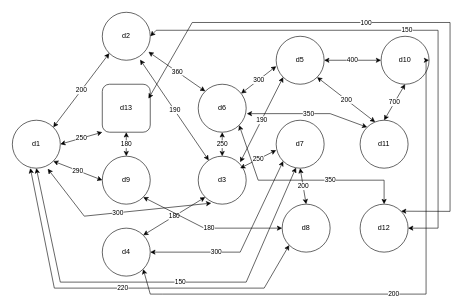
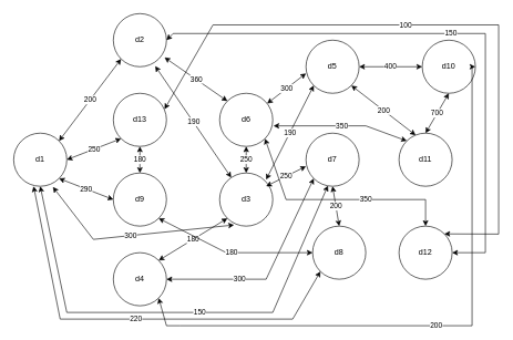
  <mxCell id="0" />
  <mxCell id="1" parent="0" />
  <mxCell id="2" value="d1" style="ellipse;whiteSpace=wrap;html=1;aspect=fixed;" vertex="1" parent="1"><mxGeometry x="20" y="200" width="80" height="80" as="geometry" /></mxCell>
  <mxCell id="3" value="d2" style="ellipse;whiteSpace=wrap;html=1;aspect=fixed;" vertex="1" parent="1"><mxGeometry x="170" y="20" width="80" height="80" as="geometry" /></mxCell>
  <mxCell id="4" value="d11" style="ellipse;whiteSpace=wrap;html=1;aspect=fixed;" vertex="1" parent="1"><mxGeometry x="600" y="200" width="80" height="80" as="geometry" /></mxCell>
- <mxCell id="5" value="d13" style="whiteSpace=wrap;html=1;aspect=fixed;rounded=1;" vertex="1" parent="1"><mxGeometry x="170" y="140" width="80" height="80" as="geometry" /></mxCell>
+ <mxCell id="5" value="d13" style="ellipse;whiteSpace=wrap;html=1;aspect=fixed;" vertex="1" parent="1"><mxGeometry x="170" y="140" width="80" height="80" as="geometry" /></mxCell>
  <mxCell id="6" value="d8" style="ellipse;whiteSpace=wrap;html=1;aspect=fixed;" vertex="1" parent="1"><mxGeometry x="470" y="340" width="80" height="80" as="geometry" /></mxCell>
  <mxCell id="7" value="d7" style="ellipse;whiteSpace=wrap;html=1;aspect=fixed;" vertex="1" parent="1"><mxGeometry x="460" y="200" width="80" height="80" as="geometry" /></mxCell>
  <mxCell id="8" value="d9" style="ellipse;whiteSpace=wrap;html=1;aspect=fixed;" vertex="1" parent="1"><mxGeometry x="170" y="260" width="80" height="80" as="geometry" /></mxCell>
  <mxCell id="9" value="d4" style="ellipse;whiteSpace=wrap;html=1;aspect=fixed;" vertex="1" parent="1"><mxGeometry x="170" y="380" width="80" height="80" as="geometry" /></mxCell>
  <mxCell id="10" value="d3" style="ellipse;whiteSpace=wrap;html=1;aspect=fixed;" vertex="1" parent="1"><mxGeometry x="330" y="260" width="80" height="80" as="geometry" /></mxCell>
  <mxCell id="11" value="d10" style="ellipse;whiteSpace=wrap;html=1;aspect=fixed;" vertex="1" parent="1"><mxGeometry x="635" y="60" width="80" height="80" as="geometry" /></mxCell>
  <mxCell id="12" value="d6" style="ellipse;whiteSpace=wrap;html=1;aspect=fixed;" vertex="1" parent="1"><mxGeometry x="330" y="140" width="80" height="80" as="geometry" /></mxCell>
  <mxCell id="13" value="d12" style="ellipse;whiteSpace=wrap;html=1;aspect=fixed;" vertex="1" parent="1"><mxGeometry x="600" y="340" width="80" height="80" as="geometry" /></mxCell>
  <mxCell id="14" value="d5" style="ellipse;whiteSpace=wrap;html=1;aspect=fixed;" vertex="1" parent="1"><mxGeometry x="460" y="60" width="80" height="80" as="geometry" /></mxCell>
  <mxCell id="15" value="400" style="endArrow=classic;startArrow=classic;html=1;rounded=0;entryX=1;entryY=0.5;entryDx=0;entryDy=0;exitX=0;exitY=0.5;exitDx=0;exitDy=0;" edge="1" parent="1" source="11" target="14"><mxGeometry width="50" height="50" relative="1" as="geometry"><mxPoint x="350" y="290" as="sourcePoint" /><mxPoint x="400" y="240" as="targetPoint" /></mxGeometry></mxCell>
  <mxCell id="16" value="300" style="endArrow=classic;startArrow=classic;html=1;rounded=0;entryX=0;entryY=0.625;entryDx=0;entryDy=0;entryPerimeter=0;" edge="1" parent="1" source="12" target="14"><mxGeometry width="50" height="50" relative="1" as="geometry"><mxPoint x="350" y="290" as="sourcePoint" /><mxPoint x="400" y="240" as="targetPoint" /></mxGeometry></mxCell>
  <mxCell id="17" value="180" style="endArrow=classic;startArrow=classic;html=1;rounded=0;exitX=1;exitY=0;exitDx=0;exitDy=0;entryX=0;entryY=1;entryDx=0;entryDy=0;" edge="1" parent="1" source="9" target="10"><mxGeometry width="50" height="50" relative="1" as="geometry"><mxPoint x="350" y="290" as="sourcePoint" /><mxPoint x="400" y="240" as="targetPoint" /></mxGeometry></mxCell>
  <mxCell id="18" value="190" style="endArrow=classic;startArrow=classic;html=1;rounded=0;entryX=0;entryY=1;entryDx=0;entryDy=0;" edge="1" parent="1" target="14"><mxGeometry width="50" height="50" relative="1" as="geometry"><mxPoint x="400" y="270" as="sourcePoint" /><mxPoint x="400" y="240" as="targetPoint" /></mxGeometry></mxCell>
  <mxCell id="19" value="250" style="endArrow=classic;startArrow=classic;html=1;rounded=0;exitX=0.5;exitY=0;exitDx=0;exitDy=0;entryX=0.5;entryY=1;entryDx=0;entryDy=0;" edge="1" parent="1" source="10" target="12"><mxGeometry width="50" height="50" relative="1" as="geometry"><mxPoint x="350" y="290" as="sourcePoint" /><mxPoint x="400" y="240" as="targetPoint" /></mxGeometry></mxCell>
  <mxCell id="20" value="360" style="endArrow=classic;startArrow=classic;html=1;rounded=0;exitX=0.963;exitY=0.825;exitDx=0;exitDy=0;exitPerimeter=0;entryX=0;entryY=0;entryDx=0;entryDy=0;" edge="1" parent="1" source="3" target="12"><mxGeometry width="50" height="50" relative="1" as="geometry"><mxPoint x="350" y="290" as="sourcePoint" /><mxPoint x="400" y="240" as="targetPoint" /></mxGeometry></mxCell>
  <mxCell id="21" value="180" style="endArrow=classic;startArrow=classic;html=1;rounded=0;exitX=0.5;exitY=0;exitDx=0;exitDy=0;entryX=0.5;entryY=1;entryDx=0;entryDy=0;" edge="1" parent="1" source="8" target="5"><mxGeometry width="50" height="50" relative="1" as="geometry"><mxPoint x="350" y="290" as="sourcePoint" /><mxPoint x="400" y="240" as="targetPoint" /></mxGeometry></mxCell>
  <mxCell id="22" value="290" style="endArrow=classic;startArrow=classic;html=1;rounded=0;exitX=1;exitY=1;exitDx=0;exitDy=0;entryX=0;entryY=0.5;entryDx=0;entryDy=0;" edge="1" parent="1" source="2" target="8"><mxGeometry width="50" height="50" relative="1" as="geometry"><mxPoint x="350" y="290" as="sourcePoint" /><mxPoint x="400" y="240" as="targetPoint" /></mxGeometry></mxCell>
  <mxCell id="23" value="250" style="endArrow=classic;startArrow=classic;html=1;rounded=0;exitX=1;exitY=0.5;exitDx=0;exitDy=0;entryX=0;entryY=1;entryDx=0;entryDy=0;" edge="1" parent="1" source="2" target="5"><mxGeometry width="50" height="50" relative="1" as="geometry"><mxPoint x="350" y="290" as="sourcePoint" /><mxPoint x="400" y="240" as="targetPoint" /></mxGeometry></mxCell>
  <mxCell id="24" value="200" style="endArrow=classic;startArrow=classic;html=1;rounded=0;exitX=1;exitY=0;exitDx=0;exitDy=0;entryX=0;entryY=1;entryDx=0;entryDy=0;" edge="1" parent="1" source="2" target="3"><mxGeometry width="50" height="50" relative="1" as="geometry"><mxPoint x="320" y="290" as="sourcePoint" /><mxPoint x="370" y="240" as="targetPoint" /></mxGeometry></mxCell>
  <mxCell id="25" value="350" style="endArrow=classic;startArrow=classic;html=1;rounded=0;entryX=1.013;entryY=0.613;entryDx=0;entryDy=0;entryPerimeter=0;exitX=0;exitY=0;exitDx=0;exitDy=0;" edge="1" parent="1" source="4" target="12"><mxGeometry width="50" height="50" relative="1" as="geometry"><mxPoint x="410" y="280" as="sourcePoint" /><mxPoint x="481.716" y="138.284" as="targetPoint" /><Array as="points"><mxPoint x="550" y="189" /></Array></mxGeometry></mxCell>
  <mxCell id="26" value="300" style="endArrow=classic;startArrow=classic;html=1;rounded=0;exitX=1;exitY=0.5;exitDx=0;exitDy=0;entryX=0;entryY=1;entryDx=0;entryDy=0;" edge="1" parent="1" source="9" target="7"><mxGeometry x="-0.308" width="50" height="50" relative="1" as="geometry"><mxPoint x="410" y="480" as="sourcePoint" /><mxPoint x="460" y="430" as="targetPoint" /><Array as="points"><mxPoint x="400" y="420" /></Array><mxPoint as="offset" /></mxGeometry></mxCell>
  <mxCell id="27" value="250" style="endArrow=classic;startArrow=classic;html=1;rounded=0;entryX=0;entryY=1;entryDx=0;entryDy=0;" edge="1" parent="1"><mxGeometry width="50" height="50" relative="1" as="geometry"><mxPoint x="400" y="280" as="sourcePoint" /><mxPoint x="459.996" y="250.004" as="targetPoint" /></mxGeometry></mxCell>
  <mxCell id="28" value="150" style="endArrow=classic;startArrow=classic;html=1;rounded=0;exitX=0.5;exitY=1;exitDx=0;exitDy=0;entryX=0.413;entryY=0.988;entryDx=0;entryDy=0;entryPerimeter=0;" edge="1" parent="1" source="2" target="7"><mxGeometry x="0.107" width="50" height="50" relative="1" as="geometry"><mxPoint x="98.284" y="278.284" as="sourcePoint" /><mxPoint x="180" y="310" as="targetPoint" /><Array as="points"><mxPoint x="100" y="470" /><mxPoint x="410" y="470" /></Array><mxPoint as="offset" /></mxGeometry></mxCell>
  <mxCell id="29" value="200" style="endArrow=classic;startArrow=classic;html=1;rounded=0;entryX=0.5;entryY=1;entryDx=0;entryDy=0;exitX=0.5;exitY=0;exitDx=0;exitDy=0;" edge="1" parent="1" source="6" target="7"><mxGeometry width="50" height="50" relative="1" as="geometry"><mxPoint x="410" y="290" as="sourcePoint" /><mxPoint x="469.996" y="260.004" as="targetPoint" /></mxGeometry></mxCell>
  <mxCell id="30" value="220" style="endArrow=classic;startArrow=classic;html=1;rounded=0;exitX=0.375;exitY=1;exitDx=0;exitDy=0;entryX=0;entryY=1;entryDx=0;entryDy=0;exitPerimeter=0;" edge="1" parent="1" source="2" target="6"><mxGeometry width="50" height="50" relative="1" as="geometry"><mxPoint x="69" y="322" as="sourcePoint" /><mxPoint x="502.04" y="321.04" as="targetPoint" /><Array as="points"><mxPoint x="90" y="480" /><mxPoint x="440" y="480" /></Array></mxGeometry></mxCell>
  <mxCell id="31" value="180" style="endArrow=classic;startArrow=classic;html=1;rounded=0;exitX=1;exitY=1;exitDx=0;exitDy=0;entryX=0;entryY=0.5;entryDx=0;entryDy=0;" edge="1" parent="1" source="8" target="6"><mxGeometry width="50" height="50" relative="1" as="geometry"><mxPoint x="248.284" y="401.716" as="sourcePoint" /><mxPoint x="351.716" y="338.284" as="targetPoint" /><Array as="points"><mxPoint x="340" y="380" /></Array></mxGeometry></mxCell>
  <mxCell id="32" value="200" style="endArrow=classic;startArrow=classic;html=1;rounded=0;exitX=1;exitY=1;exitDx=0;exitDy=0;entryX=1;entryY=0.5;entryDx=0;entryDy=0;" edge="1" parent="1" source="9" target="11"><mxGeometry width="50" height="50" relative="1" as="geometry"><mxPoint x="60" y="290" as="sourcePoint" /><mxPoint x="491.716" y="418.284" as="targetPoint" /><Array as="points"><mxPoint x="250" y="490" /><mxPoint x="270" y="490" /><mxPoint x="710" y="490" /><mxPoint x="710" y="100" /></Array></mxGeometry></mxCell>
  <mxCell id="33" value="700" style="endArrow=classic;startArrow=classic;html=1;rounded=0;entryX=0.5;entryY=0;entryDx=0;entryDy=0;exitX=0.5;exitY=1;exitDx=0;exitDy=0;" edge="1" parent="1" source="11" target="4"><mxGeometry width="50" height="50" relative="1" as="geometry"><mxPoint x="610" y="110" as="sourcePoint" /><mxPoint x="550" y="110" as="targetPoint" /></mxGeometry></mxCell>
  <mxCell id="34" value="200" style="endArrow=classic;startArrow=classic;html=1;rounded=0;entryX=0.313;entryY=0.038;entryDx=0;entryDy=0;exitX=1;exitY=1;exitDx=0;exitDy=0;entryPerimeter=0;" edge="1" parent="1" source="14" target="4"><mxGeometry width="50" height="50" relative="1" as="geometry"><mxPoint x="650" y="150" as="sourcePoint" /><mxPoint x="650" y="210" as="targetPoint" /></mxGeometry></mxCell>
  <mxCell id="35" value="150" style="endArrow=classic;startArrow=classic;html=1;rounded=0;exitX=1;exitY=0.5;exitDx=0;exitDy=0;entryX=1;entryY=0.5;entryDx=0;entryDy=0;" edge="1" parent="1" source="13" target="3"><mxGeometry width="50" height="50" relative="1" as="geometry"><mxPoint x="248.284" y="458.284" as="sourcePoint" /><mxPoint x="690" y="110" as="targetPoint" /><Array as="points"><mxPoint x="730" y="380" /><mxPoint x="730" y="50" /><mxPoint x="260" y="50" /></Array></mxGeometry></mxCell>
  <mxCell id="36" value="100" style="endArrow=classic;startArrow=classic;html=1;rounded=0;exitX=1;exitY=0;exitDx=0;exitDy=0;entryX=0.963;entryY=0.3;entryDx=0;entryDy=0;entryPerimeter=0;" edge="1" parent="1" source="13" target="5"><mxGeometry x="0.103" width="50" height="50" relative="1" as="geometry"><mxPoint x="679" y="367" as="sourcePoint" /><mxPoint x="249" y="47" as="targetPoint" /><Array as="points"><mxPoint x="750" y="352" /><mxPoint x="750" y="37" /><mxPoint x="320" y="37" /></Array><mxPoint as="offset" /></mxGeometry></mxCell>
  <mxCell id="37" value="350" style="endArrow=classic;startArrow=classic;html=1;rounded=0;entryX=1;entryY=1;entryDx=0;entryDy=0;exitX=0.5;exitY=0;exitDx=0;exitDy=0;" edge="1" parent="1"><mxGeometry x="-0.251" width="50" height="50" relative="1" as="geometry"><mxPoint x="640" y="340" as="sourcePoint" /><mxPoint x="398.284" y="208.284" as="targetPoint" /><Array as="points"><mxPoint x="640" y="300" /><mxPoint x="430" y="300" /></Array><mxPoint as="offset" /></mxGeometry></mxCell>
  <mxCell id="38" value="190" style="endArrow=classic;startArrow=classic;html=1;rounded=0;exitX=0.788;exitY=0.988;exitDx=0;exitDy=0;exitPerimeter=0;" edge="1" parent="1" source="3" target="10"><mxGeometry width="50" height="50" relative="1" as="geometry"><mxPoint x="257.04" y="96" as="sourcePoint" /><mxPoint x="351.716" y="161.716" as="targetPoint" /></mxGeometry></mxCell>
  <mxCell id="39" value="300" style="endArrow=classic;startArrow=classic;html=1;rounded=0;exitX=0.738;exitY=1.013;exitDx=0;exitDy=0;entryX=0;entryY=1;entryDx=0;entryDy=0;exitPerimeter=0;" edge="1" parent="1" source="2"><mxGeometry width="50" height="50" relative="1" as="geometry"><mxPoint x="248.284" y="401.716" as="sourcePoint" /><mxPoint x="351.716" y="338.284" as="targetPoint" /><Array as="points"><mxPoint x="140" y="360" /></Array></mxGeometry></mxCell>
